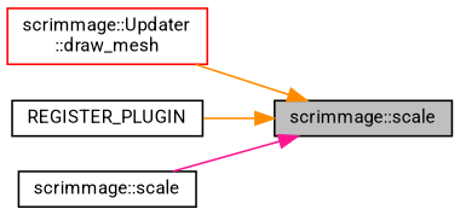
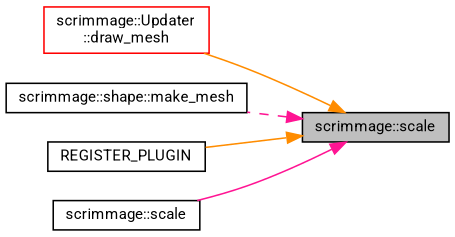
  digraph {
    rankdir=RL
    fontname=Roboto
    node [color=black fillcolor=white fontname=Roboto fontsize=10 shape=record style=filled]
    edge [color=darkorange dir=back fontname=Roboto fontsize=10 labelfontname=Helvetica labelfontsize=10 style=solid]
    n1 [fillcolor=grey75 fontcolor=black height=0.2 label="scrimmage::scale" width=0.4]
    n2 [color=red height=0.2 label="scrimmage::Updater\l::draw_mesh" width=0.4]
+   n3 [height=0.2 label="scrimmage::shape::make_mesh" width=0.4]
    n4 [height=0.2 label=REGISTER_PLUGIN width=0.4]
    n5 [height=0.2 label="scrimmage::scale" width=0.4]
    n1 -> n2
+   n1 -> n3 [color=deeppink style=dashed]
    n1 -> n4
    n1 -> n5 [color=deeppink]
  }
